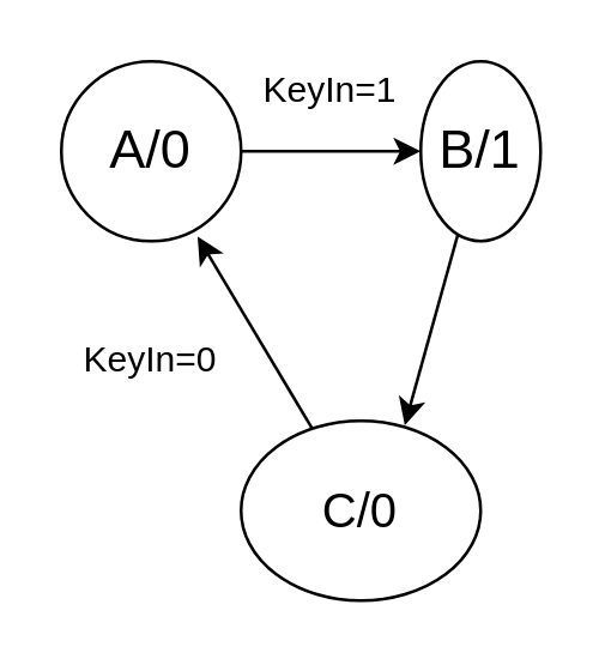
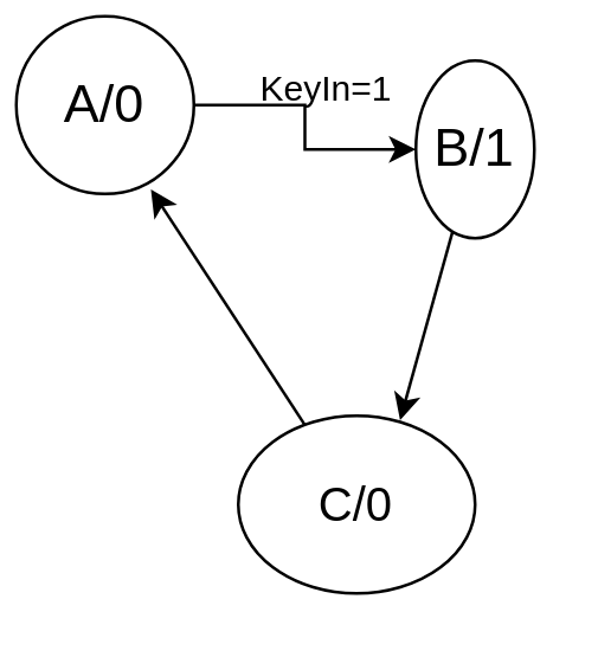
  <mxCell id="0" />
  <mxCell id="1" parent="0" />
  <mxCell id="2" style="edgeStyle=orthogonalEdgeStyle;rounded=0;orthogonalLoop=1;jettySize=auto;html=1;" edge="1" parent="1" source="3" target="5"><mxGeometry relative="1" as="geometry" /></mxCell>
- <mxCell id="3" value="&lt;font style=&quot;font-size: 18px&quot;&gt;A/0&lt;/font&gt;" style="ellipse;whiteSpace=wrap;html=1;aspect=fixed;" vertex="1" parent="1"><mxGeometry x="20" y="20" width="60" height="60" as="geometry" /></mxCell>
+ <mxCell id="3" value="&lt;font style=&quot;font-size: 18px&quot;&gt;A/0&lt;/font&gt;" style="ellipse;whiteSpace=wrap;html=1;aspect=fixed;" vertex="1" parent="1"><mxGeometry x="5" y="5" width="60" height="60" as="geometry" /></mxCell>
  <mxCell id="4" style="rounded=0;orthogonalLoop=1;jettySize=auto;html=1;entryX=0.683;entryY=0.025;entryDx=0;entryDy=0;entryPerimeter=0;" edge="1" parent="1" source="5" target="7"><mxGeometry relative="1" as="geometry" /></mxCell>
  <mxCell id="5" value="&lt;font style=&quot;font-size: 18px&quot;&gt;B/1&lt;/font&gt;" style="ellipse;whiteSpace=wrap;html=1;aspect=fixed;" vertex="1" parent="1"><mxGeometry x="140" y="20" width="40" height="60" as="geometry" /></mxCell>
  <mxCell id="6" style="edgeStyle=none;rounded=0;orthogonalLoop=1;jettySize=auto;html=1;entryX=0.758;entryY=0.975;entryDx=0;entryDy=0;entryPerimeter=0;" edge="1" parent="1" source="7" target="3"><mxGeometry relative="1" as="geometry" /></mxCell>
  <mxCell id="7" value="&lt;font size=&quot;3&quot;&gt;C/0&lt;/font&gt;" style="ellipse;whiteSpace=wrap;html=1;aspect=fixed;" vertex="1" parent="1"><mxGeometry x="80" y="140" width="80" height="60" as="geometry" /></mxCell>
  <mxCell id="8" value="KeyIn=1" style="text;html=1;strokeColor=none;fillColor=none;align=center;verticalAlign=middle;whiteSpace=wrap;rounded=0;" vertex="1" parent="1"><mxGeometry x="90" y="20" width="40" height="20" as="geometry" /></mxCell>
- <mxCell id="9" value="KeyIn=0" style="text;html=1;strokeColor=none;fillColor=none;align=center;verticalAlign=middle;whiteSpace=wrap;rounded=0;" vertex="1" parent="1"><mxGeometry x="30" y="110" width="40" height="20" as="geometry" /></mxCell>
